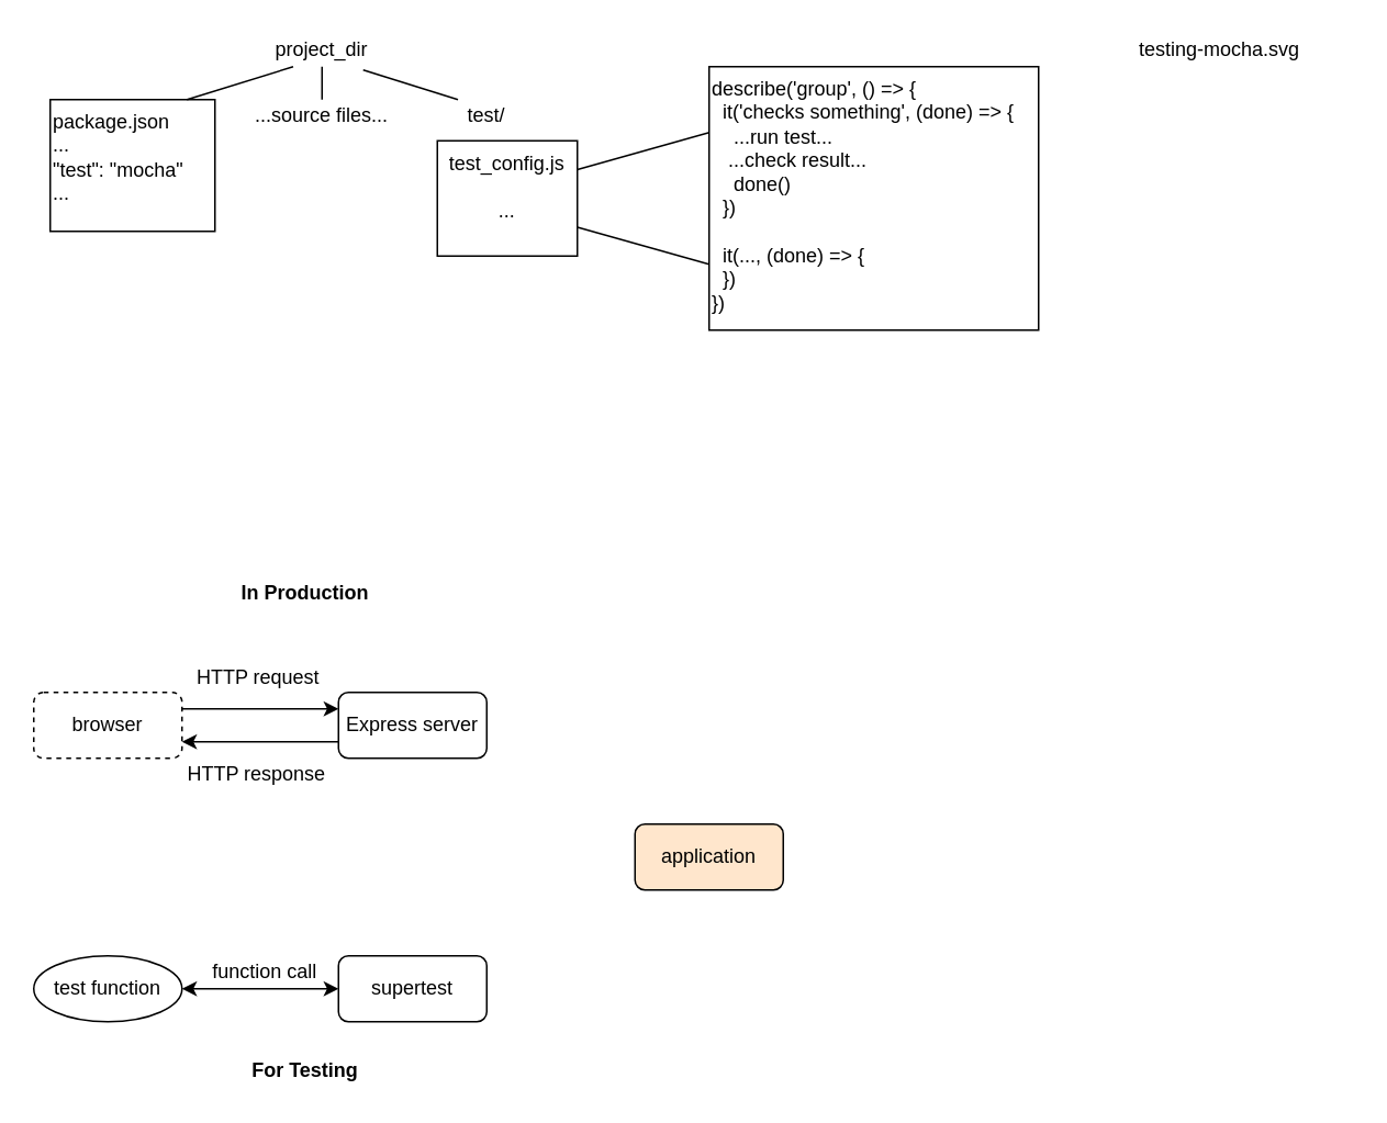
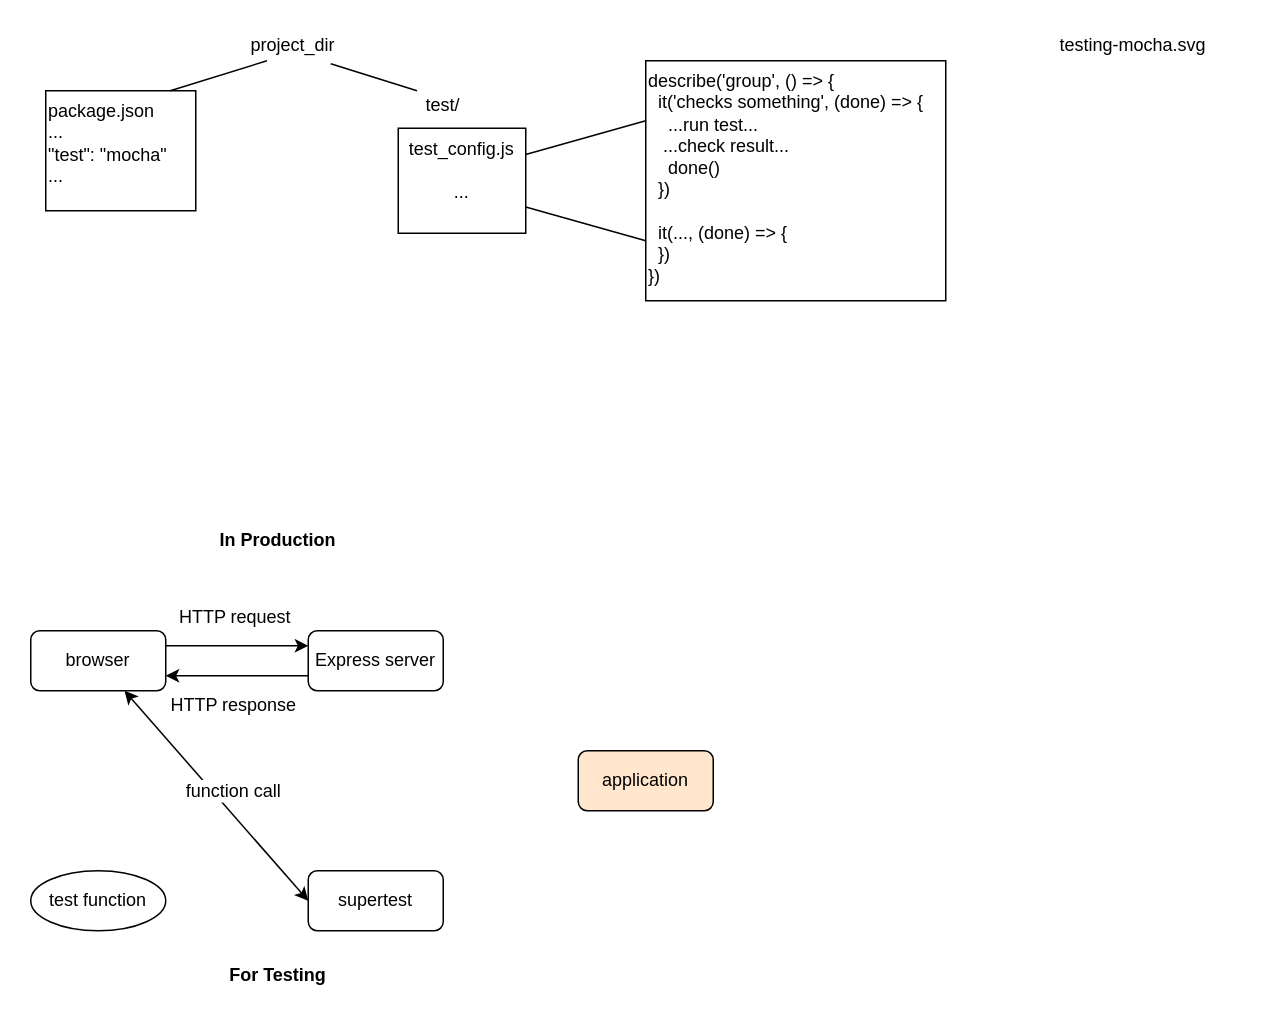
  <mxCell id="0" />
  <mxCell id="1" parent="0" />
  <mxCell id="2" value="project_dir" style="text;html=1;strokeColor=none;fillColor=none;align=center;verticalAlign=middle;whiteSpace=wrap;rounded=0;" parent="1" vertex="1"><mxGeometry x="160" y="20" width="70" height="20" as="geometry" /></mxCell>
  <mxCell id="3" value="&lt;div align=&quot;left&quot;&gt;package.json&lt;/div&gt;&lt;div align=&quot;left&quot;&gt;...&lt;br&gt;&lt;/div&gt;&lt;div align=&quot;left&quot;&gt;&quot;test&quot;: &quot;mocha&quot;&lt;/div&gt;&lt;div align=&quot;left&quot;&gt;...&lt;br&gt;&lt;/div&gt;" style="text;html=1;strokeColor=#000000;fillColor=#ffffff;align=left;verticalAlign=top;whiteSpace=wrap;rounded=0;" parent="1" vertex="1"><mxGeometry x="30" y="60" width="100" height="80" as="geometry" /></mxCell>
- <mxCell id="4" value="...source files..." style="text;html=1;strokeColor=none;fillColor=none;align=center;verticalAlign=middle;whiteSpace=wrap;rounded=0;" parent="1" vertex="1"><mxGeometry x="150" y="60" width="90" height="20" as="geometry" /></mxCell>
  <mxCell id="5" value="test/" style="text;html=1;strokeColor=none;fillColor=none;align=center;verticalAlign=middle;whiteSpace=wrap;rounded=0;" parent="1" vertex="1"><mxGeometry x="260" y="60" width="70" height="20" as="geometry" /></mxCell>
  <mxCell id="6" value="" style="endArrow=none;html=1;entryX=0.25;entryY=1;entryDx=0;entryDy=0;" parent="1" target="2" edge="1"><mxGeometry width="50" height="50" relative="1" as="geometry"><mxPoint x="113" y="60" as="sourcePoint" /><mxPoint x="110" y="100" as="targetPoint" /></mxGeometry></mxCell>
- <mxCell id="7" value="" style="endArrow=none;html=1;entryX=0.5;entryY=1;entryDx=0;entryDy=0;exitX=0.5;exitY=0;exitDx=0;exitDy=0;" parent="1" source="4" target="2" edge="1"><mxGeometry width="50" height="50" relative="1" as="geometry"><mxPoint x="60" y="150" as="sourcePoint" /><mxPoint x="110" y="100" as="targetPoint" /></mxGeometry></mxCell>
  <mxCell id="8" value="" style="endArrow=none;html=1;entryX=0.857;entryY=1.1;entryDx=0;entryDy=0;entryPerimeter=0;exitX=0.25;exitY=0;exitDx=0;exitDy=0;" parent="1" source="5" target="2" edge="1"><mxGeometry width="50" height="50" relative="1" as="geometry"><mxPoint x="60" y="150" as="sourcePoint" /><mxPoint x="110" y="100" as="targetPoint" /></mxGeometry></mxCell>
  <mxCell id="9" value="&lt;div&gt;test_config.js&lt;/div&gt;&lt;div&gt;&lt;br&gt;&lt;/div&gt;&lt;div&gt;...&lt;br&gt;&lt;/div&gt;" style="text;html=1;strokeColor=#000000;fillColor=#ffffff;align=center;verticalAlign=top;whiteSpace=wrap;rounded=0;" parent="1" vertex="1"><mxGeometry x="265" y="85" width="85" height="70" as="geometry" /></mxCell>
  <mxCell id="10" value="&lt;div align=&quot;left&quot;&gt;describe('group', () =&amp;gt; {&lt;br&gt;&amp;nbsp; it('checks something', (done) =&amp;gt; {&lt;/div&gt;&lt;div align=&quot;left&quot;&gt;&amp;nbsp;&amp;nbsp;&amp;nbsp; ...run test...&lt;/div&gt;&lt;div align=&quot;left&quot;&gt;&amp;nbsp;&amp;nbsp; ...check result...&lt;br&gt;&lt;/div&gt;&lt;div align=&quot;left&quot;&gt;&amp;nbsp;&amp;nbsp;&amp;nbsp; done()&lt;br&gt;&amp;nbsp; })&lt;/div&gt;&lt;div align=&quot;left&quot;&gt;&lt;br&gt;&lt;/div&gt;&lt;div align=&quot;left&quot;&gt;&amp;nbsp; it(..., (done) =&amp;gt; {&lt;/div&gt;&lt;div align=&quot;left&quot;&gt;&amp;nbsp; })&lt;br&gt;&lt;/div&gt;&lt;div align=&quot;left&quot;&gt;})&lt;br&gt;&lt;/div&gt;" style="rounded=0;whiteSpace=wrap;html=1;strokeColor=#000000;fillColor=none;align=left;verticalAlign=top;" parent="1" vertex="1"><mxGeometry x="430" y="40" width="200" height="160" as="geometry" /></mxCell>
  <mxCell id="11" value="" style="endArrow=none;html=1;exitX=1;exitY=0.25;exitDx=0;exitDy=0;entryX=0;entryY=0.25;entryDx=0;entryDy=0;" parent="1" source="9" target="10" edge="1"><mxGeometry width="50" height="50" relative="1" as="geometry"><mxPoint x="290" y="220" as="sourcePoint" /><mxPoint x="380" y="100" as="targetPoint" /></mxGeometry></mxCell>
  <mxCell id="12" value="" style="endArrow=none;html=1;exitX=1;exitY=0.75;exitDx=0;exitDy=0;entryX=0;entryY=0.75;entryDx=0;entryDy=0;" parent="1" source="9" target="10" edge="1"><mxGeometry width="50" height="50" relative="1" as="geometry"><mxPoint x="30" y="310" as="sourcePoint" /><mxPoint x="80" y="260" as="targetPoint" /></mxGeometry></mxCell>
- <mxCell id="13" value="testing-mocha.svg" style="text;html=1;strokeColor=none;fillColor=none;align=center;verticalAlign=middle;whiteSpace=wrap;rounded=0;" parent="1" vertex="1"><mxGeometry x="660" y="20" width="160" height="20" as="geometry" /></mxCell>
- <mxCell id="14" value="browser" style="rounded=1;whiteSpace=wrap;html=1;fillColor=none;dashed=1;" parent="1" vertex="1"><mxGeometry x="20" y="420" width="90" height="40" as="geometry" /></mxCell>
+ <mxCell id="13" value="testing-mocha.svg" style="text;html=1;strokeColor=none;fillColor=none;align=center;verticalAlign=middle;whiteSpace=wrap;rounded=0;" parent="1" vertex="1"><mxGeometry x="675" y="20" width="160" height="20" as="geometry" /></mxCell>
+ <mxCell id="14" value="browser" style="rounded=1;whiteSpace=wrap;html=1;fillColor=none;" parent="1" vertex="1"><mxGeometry x="20" y="420" width="90" height="40" as="geometry" /></mxCell>
  <mxCell id="15" value="" style="endArrow=classic;html=1;entryX=0;entryY=0.25;entryDx=0;entryDy=0;exitX=1;exitY=0.25;exitDx=0;exitDy=0;" parent="1" source="14" target="17" edge="1"><mxGeometry width="50" height="50" relative="1" as="geometry"><mxPoint x="30" y="546" as="sourcePoint" /><mxPoint x="80" y="496" as="targetPoint" /></mxGeometry></mxCell>
  <mxCell id="16" value="&lt;div&gt;HTTP request&lt;/div&gt;" style="text;html=1;resizable=0;points=[];align=center;verticalAlign=middle;labelBackgroundColor=#ffffff;" parent="15" vertex="1" connectable="0"><mxGeometry x="0.012" relative="1" as="geometry"><mxPoint x="-3" y="-20" as="offset" /></mxGeometry></mxCell>
  <mxCell id="17" value="Express server" style="rounded=1;whiteSpace=wrap;html=1;fillColor=none;" parent="1" vertex="1"><mxGeometry x="205" y="420" width="90" height="40" as="geometry" /></mxCell>
  <mxCell id="18" value="supertest" style="rounded=1;whiteSpace=wrap;html=1;fillColor=none;" parent="1" vertex="1"><mxGeometry x="205" y="580" width="90" height="40" as="geometry" /></mxCell>
  <mxCell id="19" value="test function" style="ellipse;whiteSpace=wrap;html=1;fillColor=none;" parent="1" vertex="1"><mxGeometry x="20" y="580" width="90" height="40" as="geometry" /></mxCell>
  <mxCell id="20" value="&lt;div style=&quot;font-size: 12px&quot;&gt;HTTP response&lt;/div&gt;" style="endArrow=classic;html=1;exitX=0;exitY=0.75;exitDx=0;exitDy=0;entryX=1;entryY=0.75;entryDx=0;entryDy=0;" parent="1" source="17" target="14" edge="1"><mxGeometry x="0.059" y="20" width="50" height="50" relative="1" as="geometry"><mxPoint x="30" y="596" as="sourcePoint" /><mxPoint x="80" y="546" as="targetPoint" /><mxPoint as="offset" /></mxGeometry></mxCell>
- <mxCell id="21" value="&lt;div style=&quot;font-size: 12px&quot;&gt;function call&lt;/div&gt;" style="endArrow=classic;startArrow=classic;html=1;entryX=1;entryY=0.5;entryDx=0;entryDy=0;exitX=0;exitY=0.5;exitDx=0;exitDy=0;" parent="1" source="18" target="19" edge="1"><mxGeometry x="-0.053" y="-10" width="50" height="50" relative="1" as="geometry"><mxPoint x="190" y="610" as="sourcePoint" /><mxPoint x="140" y="600" as="targetPoint" /><mxPoint as="offset" /></mxGeometry></mxCell>
+ <mxCell id="21" value="&lt;div style=&quot;font-size: 12px&quot;&gt;function call&lt;/div&gt;" style="endArrow=classic;startArrow=classic;html=1;exitX=0;exitY=0.5;exitDx=0;exitDy=0;" parent="1" source="18" target="14" edge="1"><mxGeometry x="-0.053" y="-10" width="50" height="50" relative="1" as="geometry"><mxPoint x="190" y="610" as="sourcePoint" /><mxPoint x="140" y="600" as="targetPoint" /><mxPoint as="offset" /></mxGeometry></mxCell>
  <mxCell id="22" value="application" style="rounded=1;whiteSpace=wrap;html=1;fillColor=#ffe6cc;" parent="1" vertex="1"><mxGeometry x="385" y="500" width="90" height="40" as="geometry" /></mxCell>
  <mxCell id="23" value="&lt;b&gt;In Production&lt;/b&gt;" style="text;html=1;strokeColor=none;fillColor=none;align=center;verticalAlign=middle;whiteSpace=wrap;rounded=0;" parent="1" vertex="1"><mxGeometry x="140" y="350" width="90" height="20" as="geometry" /></mxCell>
  <mxCell id="24" value="&lt;b&gt;For Testing&lt;br&gt;&lt;/b&gt;" style="text;html=1;strokeColor=none;fillColor=none;align=center;verticalAlign=middle;whiteSpace=wrap;rounded=0;" parent="1" vertex="1"><mxGeometry x="140" y="640" width="90" height="20" as="geometry" /></mxCell>
